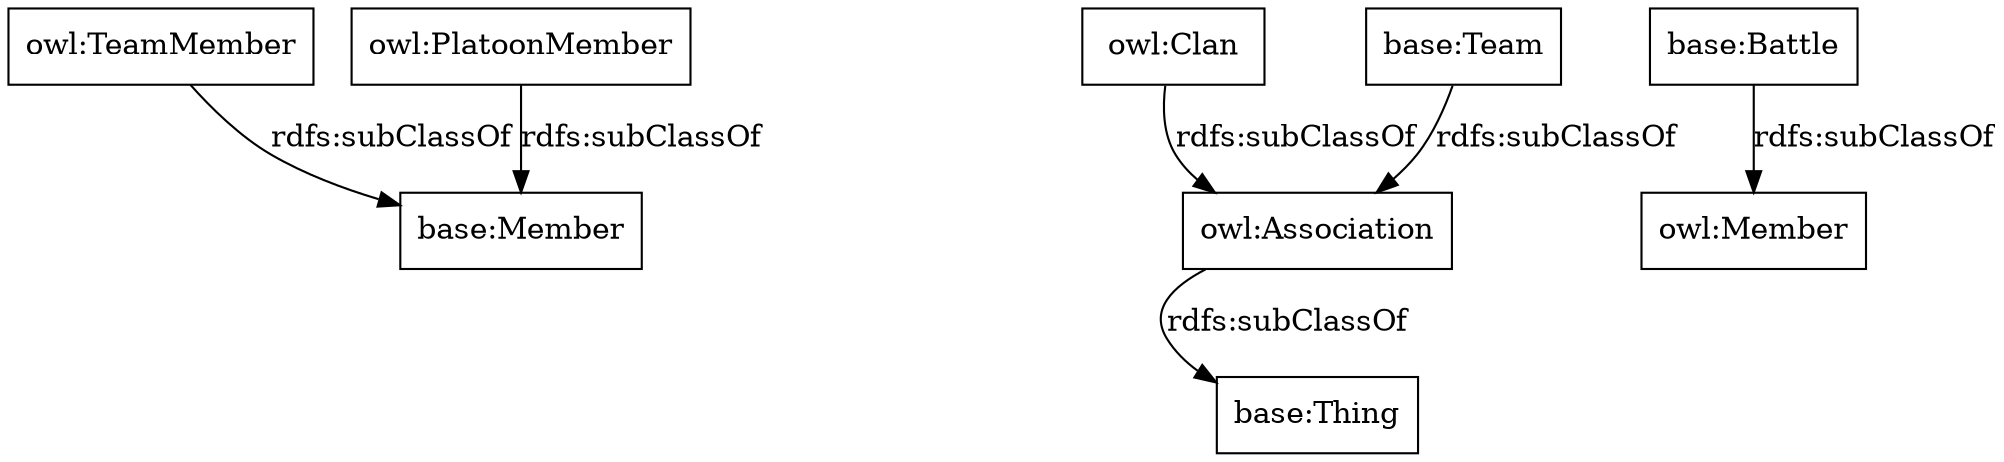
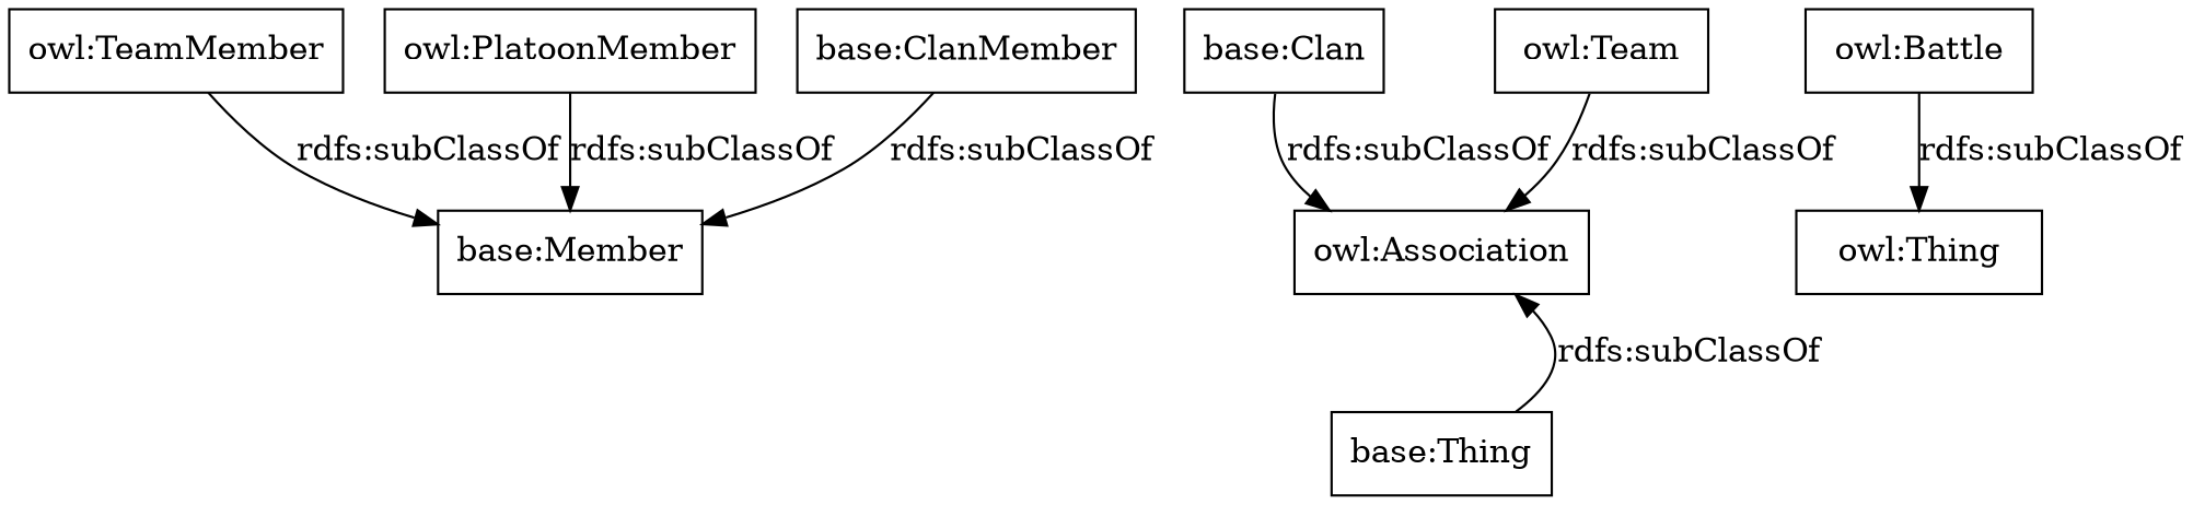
  digraph {
    rankdir=TB
    node [color=black shape=rectangle]
    n1 [label="owl:TeamMember"]
    "base:Member"
    n3 [label="owl:Association"]
-   "base:Clan" [label="owl:Clan"]
+   "base:Clan"
    n5 [label="base:Thing"]
-   "base:Team"
+   "base:Team" [label="owl:Team"]
    n7 [label="owl:PlatoonMember"]
-   "base:Battle"
-   "owl:Thing" [label="owl:Member"]
+   "base:ClanMember"
+   "base:Battle" [label="owl:Battle"]
+   "owl:Thing"
    n1 -> "base:Member" [label="rdfs:subClassOf"]
    "base:Clan" -> n3 [label="rdfs:subClassOf"]
-   n3 -> n5 [label="rdfs:subClassOf"]
+   n5 -> n3 [label="rdfs:subClassOf"]
    "base:Team" -> n3 [label="rdfs:subClassOf"]
    n7 -> "base:Member" [label="rdfs:subClassOf"]
+   "base:ClanMember" -> "base:Member" [label="rdfs:subClassOf"]
    "base:Battle" -> "owl:Thing" [label="rdfs:subClassOf"]
  }
